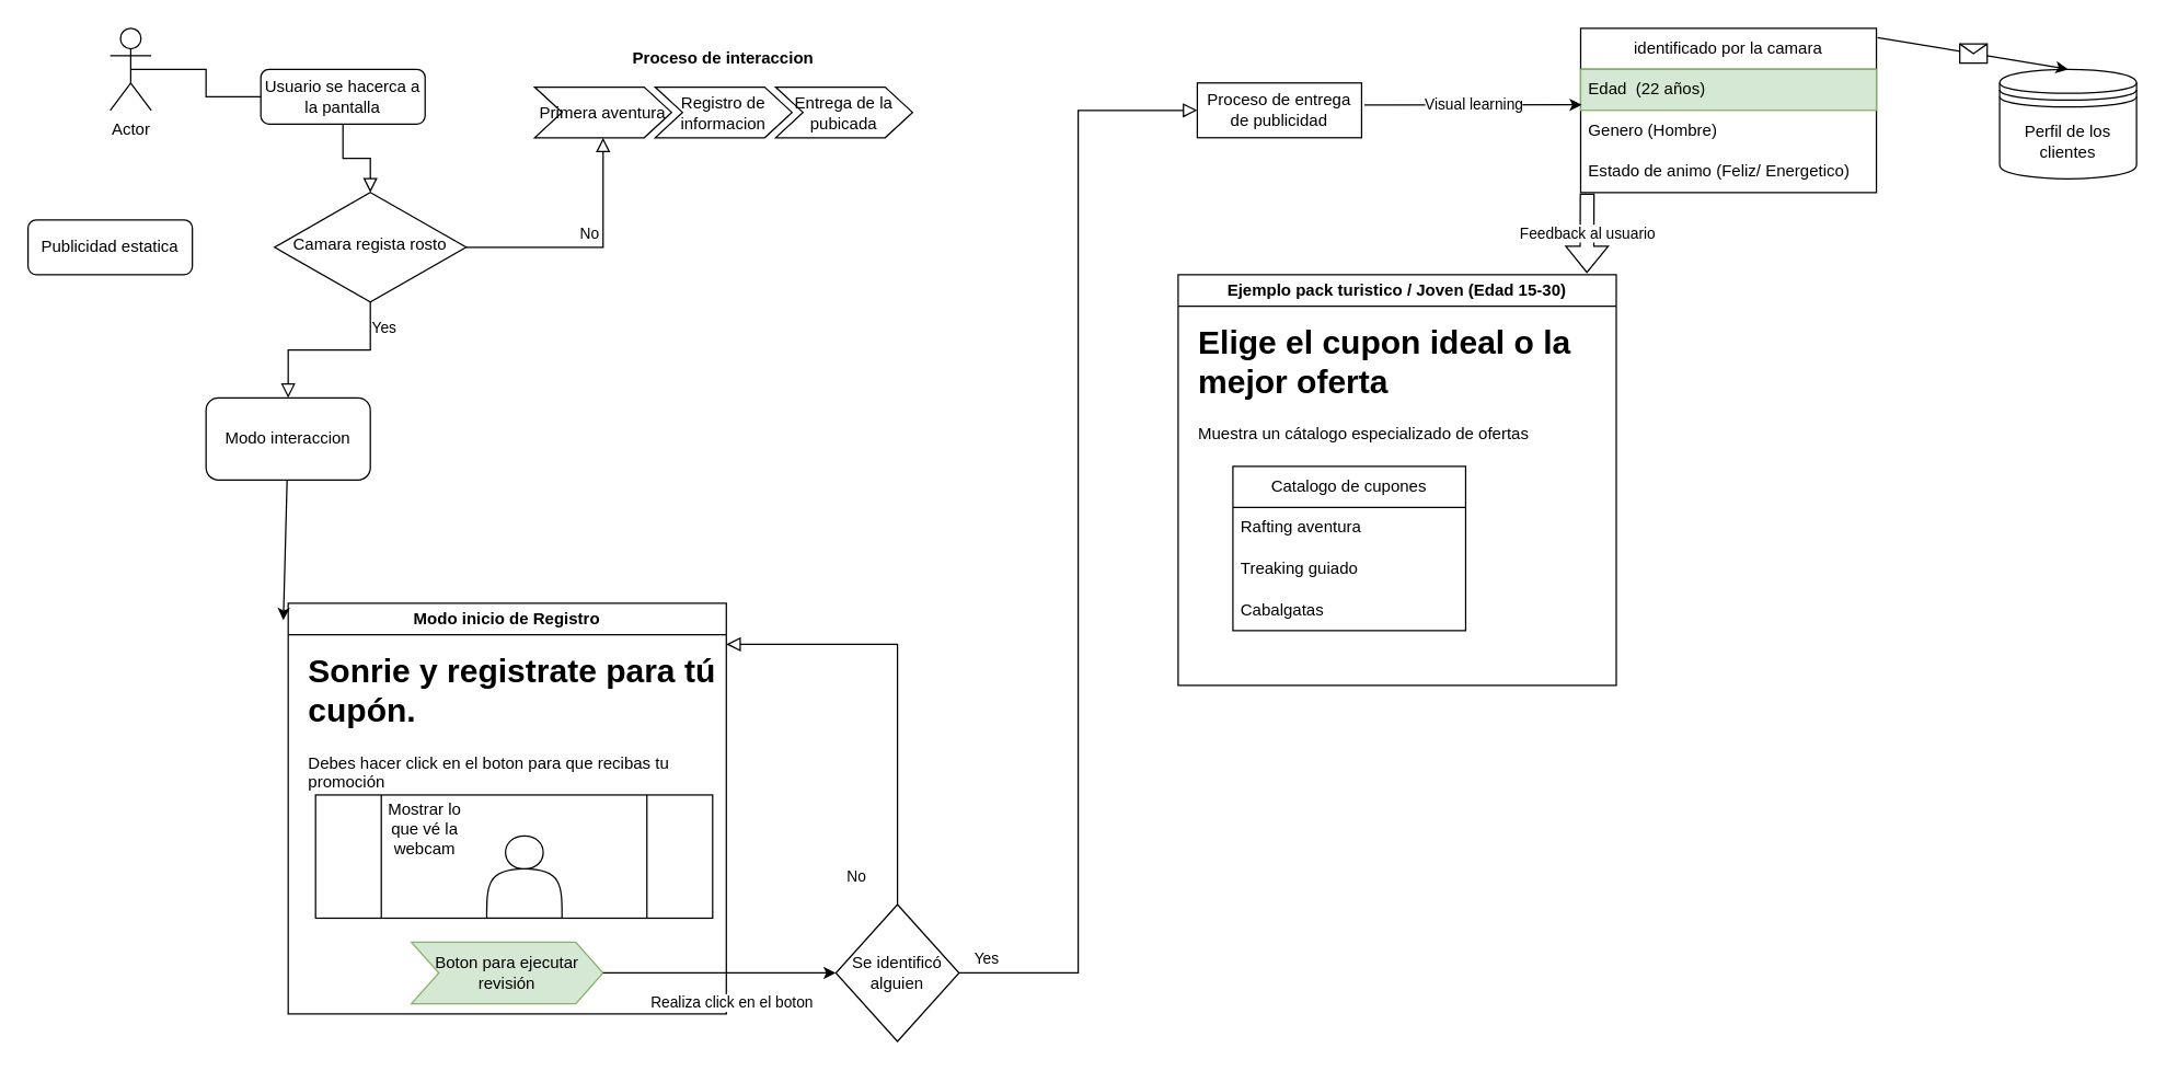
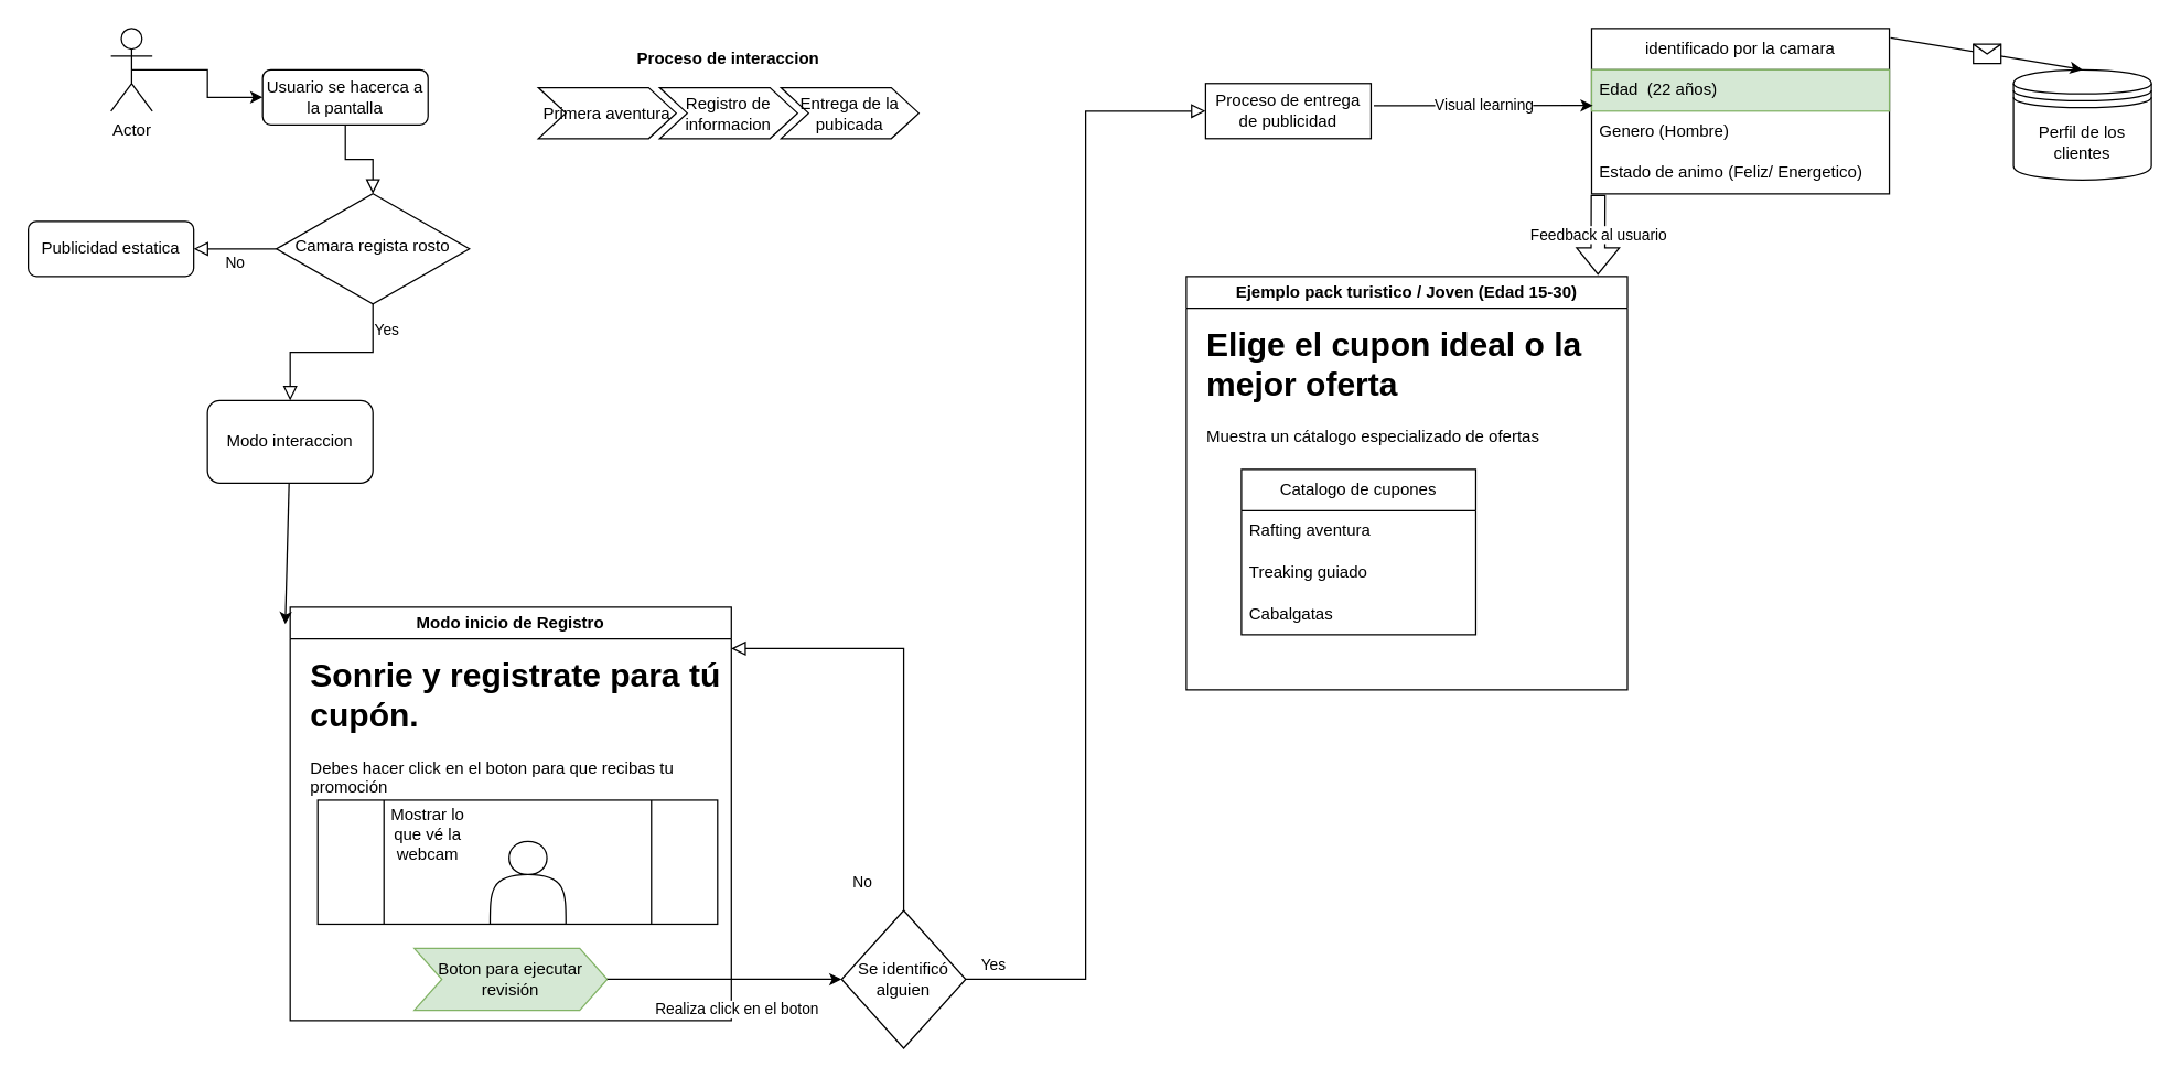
  <mxCell id="0" />
  <mxCell id="1" parent="0" />
  <mxCell id="2" value="" style="rounded=0;html=1;jettySize=auto;orthogonalLoop=1;fontSize=11;endArrow=block;endFill=0;endSize=8;strokeWidth=1;shadow=0;labelBackgroundColor=none;edgeStyle=orthogonalEdgeStyle;" parent="1" source="3" target="6" edge="1"><mxGeometry relative="1" as="geometry" /></mxCell>
  <mxCell id="3" value="Usuario se hacerca a la pantalla" style="rounded=1;whiteSpace=wrap;html=1;fontSize=12;glass=0;strokeWidth=1;shadow=0;" parent="1" vertex="1"><mxGeometry x="190" y="50" width="120" height="40" as="geometry" /></mxCell>
  <mxCell id="4" value="Yes" style="rounded=0;html=1;jettySize=auto;orthogonalLoop=1;fontSize=11;endArrow=block;endFill=0;endSize=8;strokeWidth=1;shadow=0;labelBackgroundColor=none;edgeStyle=orthogonalEdgeStyle;" parent="1" source="6" target="8" edge="1"><mxGeometry x="-0.714" y="10" relative="1" as="geometry"><mxPoint as="offset" /><mxPoint x="250" y="260" as="targetPoint" /></mxGeometry></mxCell>
- <mxCell id="5" value="No" style="edgeStyle=orthogonalEdgeStyle;rounded=0;html=1;jettySize=auto;orthogonalLoop=1;fontSize=11;endArrow=block;endFill=0;endSize=8;strokeWidth=1;shadow=0;labelBackgroundColor=none;" parent="1" source="6" target="37" edge="1"><mxGeometry y="10" relative="1" as="geometry"><mxPoint as="offset" /></mxGeometry></mxCell>
+ <mxCell id="5" value="No" style="edgeStyle=orthogonalEdgeStyle;rounded=0;html=1;jettySize=auto;orthogonalLoop=1;fontSize=11;endArrow=block;endFill=0;endSize=8;strokeWidth=1;shadow=0;labelBackgroundColor=none;" parent="1" source="6" target="7" edge="1"><mxGeometry y="10" relative="1" as="geometry"><mxPoint as="offset" /></mxGeometry></mxCell>
  <mxCell id="6" value="Camara regista rosto" style="rhombus;whiteSpace=wrap;html=1;shadow=0;fontFamily=Helvetica;fontSize=12;align=center;strokeWidth=1;spacing=6;spacingTop=-4;" parent="1" vertex="1"><mxGeometry x="200" y="140" width="140" height="80" as="geometry" /></mxCell>
  <mxCell id="7" value="Publicidad estatica" style="rounded=1;whiteSpace=wrap;html=1;fontSize=12;glass=0;strokeWidth=1;shadow=0;" parent="1" vertex="1"><mxGeometry x="20" y="160" width="120" height="40" as="geometry" /></mxCell>
  <mxCell id="8" value="Modo interaccion" style="rounded=1;whiteSpace=wrap;html=1;" vertex="1" parent="1"><mxGeometry x="150" y="290" width="120" height="60" as="geometry" /></mxCell>
  <mxCell id="9" value="Modo inicio de Registro" style="swimlane;whiteSpace=wrap;html=1;" vertex="1" parent="1"><mxGeometry x="210" y="440" width="320" height="300" as="geometry"><mxRectangle x="120" y="420" width="140" height="30" as="alternateBounds" /></mxGeometry></mxCell>
  <mxCell id="10" value="&lt;h1&gt;&lt;span style=&quot;background-color: initial;&quot;&gt;Sonrie y registrate para tú cupón.&lt;/span&gt;&lt;/h1&gt;&lt;div&gt;&lt;span style=&quot;background-color: initial;&quot;&gt;Debes hacer click en el boton para que recibas tu promoción&lt;/span&gt;&lt;/div&gt;" style="text;html=1;strokeColor=none;fillColor=none;spacing=5;spacingTop=-20;whiteSpace=wrap;overflow=hidden;rounded=0;" vertex="1" parent="9"><mxGeometry x="10" y="30" width="310" height="110" as="geometry" /></mxCell>
  <mxCell id="11" value="Boton para ejecutar revisión" style="shape=step;perimeter=stepPerimeter;whiteSpace=wrap;html=1;fixedSize=1;fillColor=#d5e8d4;strokeColor=#82b366;" vertex="1" parent="9"><mxGeometry x="90" y="247.5" width="140" height="45" as="geometry" /></mxCell>
  <mxCell id="12" value="" style="shape=process;whiteSpace=wrap;html=1;backgroundOutline=1;size=0.167;" vertex="1" parent="9"><mxGeometry x="20" y="140" width="290" height="90" as="geometry" /></mxCell>
  <mxCell id="13" value="Mostrar lo que vé la webcam" style="text;html=1;strokeColor=none;fillColor=none;align=center;verticalAlign=middle;whiteSpace=wrap;rounded=0;" vertex="1" parent="9"><mxGeometry x="70" y="150" width="60" height="30" as="geometry" /></mxCell>
  <mxCell id="14" value="" style="shape=actor;whiteSpace=wrap;html=1;" vertex="1" parent="9"><mxGeometry x="145" y="170" width="55" height="60" as="geometry" /></mxCell>
  <mxCell id="15" value="" style="endArrow=classic;html=1;rounded=0;entryX=-0.011;entryY=0.041;entryDx=0;entryDy=0;entryPerimeter=0;" edge="1" parent="1" source="8" target="9"><mxGeometry width="50" height="50" relative="1" as="geometry"><mxPoint x="340" y="360" as="sourcePoint" /><mxPoint x="344" y="320" as="targetPoint" /></mxGeometry></mxCell>
  <mxCell id="16" value="identificado por la camara" style="swimlane;fontStyle=0;childLayout=stackLayout;horizontal=1;startSize=30;horizontalStack=0;resizeParent=1;resizeParentMax=0;resizeLast=0;collapsible=1;marginBottom=0;whiteSpace=wrap;html=1;" vertex="1" parent="1"><mxGeometry x="1154" y="20" width="216" height="120" as="geometry" /></mxCell>
  <mxCell id="17" value="Edad&amp;nbsp; (22 años)" style="text;strokeColor=#82b366;fillColor=#d5e8d4;align=left;verticalAlign=middle;spacingLeft=4;spacingRight=4;overflow=hidden;points=[[0,0.5],[1,0.5]];portConstraint=eastwest;rotatable=0;whiteSpace=wrap;html=1;" vertex="1" parent="16"><mxGeometry y="30" width="216" height="30" as="geometry" /></mxCell>
  <mxCell id="18" value="Genero (Hombre)" style="text;strokeColor=none;fillColor=none;align=left;verticalAlign=middle;spacingLeft=4;spacingRight=4;overflow=hidden;points=[[0,0.5],[1,0.5]];portConstraint=eastwest;rotatable=0;whiteSpace=wrap;html=1;" vertex="1" parent="16"><mxGeometry y="60" width="216" height="30" as="geometry" /></mxCell>
  <mxCell id="19" value="Estado de animo (Feliz/ Energetico)" style="text;strokeColor=none;fillColor=none;align=left;verticalAlign=middle;spacingLeft=4;spacingRight=4;overflow=hidden;points=[[0,0.5],[1,0.5]];portConstraint=eastwest;rotatable=0;whiteSpace=wrap;html=1;" vertex="1" parent="16"><mxGeometry y="90" width="216" height="30" as="geometry" /></mxCell>
  <mxCell id="20" value="" style="endArrow=classic;html=1;rounded=0;entryX=0.004;entryY=-0.135;entryDx=0;entryDy=0;entryPerimeter=0;exitX=1.017;exitY=0.4;exitDx=0;exitDy=0;exitPerimeter=0;" edge="1" parent="1" source="23" target="18"><mxGeometry relative="1" as="geometry"><mxPoint x="964" y="210" as="sourcePoint" /><mxPoint x="1074" y="450" as="targetPoint" /><Array as="points" /></mxGeometry></mxCell>
  <mxCell id="21" value="Visual learning" style="edgeLabel;resizable=0;html=1;align=center;verticalAlign=middle;" connectable="0" vertex="1" parent="20"><mxGeometry relative="1" as="geometry" /></mxCell>
  <mxCell id="22" value="Se identificó alguien" style="rhombus;whiteSpace=wrap;html=1;" vertex="1" parent="1"><mxGeometry x="610" y="660" width="90" height="100" as="geometry" /></mxCell>
  <mxCell id="23" value="Proceso de entrega de publicidad" style="whiteSpace=wrap;html=1;rounded=0;" vertex="1" parent="1"><mxGeometry x="874" y="60" width="120" height="40" as="geometry" /></mxCell>
  <mxCell id="24" value="No" style="edgeStyle=orthogonalEdgeStyle;rounded=0;html=1;jettySize=auto;orthogonalLoop=1;fontSize=11;endArrow=block;endFill=0;endSize=8;strokeWidth=1;shadow=0;labelBackgroundColor=none;entryX=1;entryY=0;entryDx=0;entryDy=0;exitX=0.5;exitY=0;exitDx=0;exitDy=0;" edge="1" parent="1" source="22" target="10"><mxGeometry x="-0.873" y="30" relative="1" as="geometry"><mxPoint as="offset" /><mxPoint x="210" y="190" as="sourcePoint" /><mxPoint x="150" y="190" as="targetPoint" /><Array as="points"><mxPoint x="655" y="470" /></Array></mxGeometry></mxCell>
  <mxCell id="25" value="Ejemplo pack turistico / Joven (Edad 15-30)" style="swimlane;whiteSpace=wrap;html=1;" vertex="1" parent="1"><mxGeometry x="860" y="200" width="320" height="300" as="geometry"><mxRectangle x="120" y="420" width="140" height="30" as="alternateBounds" /></mxGeometry></mxCell>
  <mxCell id="26" value="&lt;h1&gt;Elige el cupon ideal o la mejor oferta&lt;br&gt;&lt;/h1&gt;&lt;div&gt;&lt;span style=&quot;background-color: initial;&quot;&gt;Muestra un cátalogo especializado de ofertas&lt;/span&gt;&lt;/div&gt;" style="text;html=1;strokeColor=none;fillColor=none;spacing=5;spacingTop=-20;whiteSpace=wrap;overflow=hidden;rounded=0;" vertex="1" parent="25"><mxGeometry x="10" y="30" width="290" height="100" as="geometry" /></mxCell>
  <mxCell id="27" value="Catalogo de cupones" style="swimlane;fontStyle=0;childLayout=stackLayout;horizontal=1;startSize=30;horizontalStack=0;resizeParent=1;resizeParentMax=0;resizeLast=0;collapsible=1;marginBottom=0;whiteSpace=wrap;html=1;" vertex="1" parent="25"><mxGeometry x="40" y="140" width="170" height="120" as="geometry" /></mxCell>
  <mxCell id="28" value="Rafting aventura" style="text;strokeColor=none;fillColor=none;align=left;verticalAlign=middle;spacingLeft=4;spacingRight=4;overflow=hidden;points=[[0,0.5],[1,0.5]];portConstraint=eastwest;rotatable=0;whiteSpace=wrap;html=1;" vertex="1" parent="27"><mxGeometry y="30" width="170" height="30" as="geometry" /></mxCell>
  <mxCell id="29" value="Treaking guiado" style="text;strokeColor=none;fillColor=none;align=left;verticalAlign=middle;spacingLeft=4;spacingRight=4;overflow=hidden;points=[[0,0.5],[1,0.5]];portConstraint=eastwest;rotatable=0;whiteSpace=wrap;html=1;" vertex="1" parent="27"><mxGeometry y="60" width="170" height="30" as="geometry" /></mxCell>
  <mxCell id="30" value="Cabalgatas" style="text;strokeColor=none;fillColor=none;align=left;verticalAlign=middle;spacingLeft=4;spacingRight=4;overflow=hidden;points=[[0,0.5],[1,0.5]];portConstraint=eastwest;rotatable=0;whiteSpace=wrap;html=1;" vertex="1" parent="27"><mxGeometry y="90" width="170" height="30" as="geometry" /></mxCell>
  <mxCell id="31" value="Perfil de los clientes" style="shape=datastore;whiteSpace=wrap;html=1;" vertex="1" parent="1"><mxGeometry x="1460" y="50" width="100" height="80" as="geometry" /></mxCell>
  <mxCell id="32" value="" style="endArrow=classic;html=1;rounded=0;entryX=0.5;entryY=0;entryDx=0;entryDy=0;exitX=1.004;exitY=0.057;exitDx=0;exitDy=0;exitPerimeter=0;" edge="1" parent="1" source="16" target="31"><mxGeometry relative="1" as="geometry"><mxPoint x="1374" y="80" as="sourcePoint" /><mxPoint x="714" y="250" as="targetPoint" /></mxGeometry></mxCell>
  <mxCell id="33" value="" style="shape=message;html=1;outlineConnect=0;" vertex="1" parent="32"><mxGeometry width="20" height="14" relative="1" as="geometry"><mxPoint x="-10" y="-7" as="offset" /></mxGeometry></mxCell>
- <mxCell id="34" style="edgeStyle=orthogonalEdgeStyle;rounded=0;orthogonalLoop=1;jettySize=auto;html=1;exitX=0.5;exitY=0.5;exitDx=0;exitDy=0;exitPerimeter=0;endArrow=none;" edge="1" parent="1" source="35" target="3"><mxGeometry relative="1" as="geometry" /></mxCell>
+ <mxCell id="34" style="edgeStyle=orthogonalEdgeStyle;rounded=0;orthogonalLoop=1;jettySize=auto;html=1;exitX=0.5;exitY=0.5;exitDx=0;exitDy=0;exitPerimeter=0;" edge="1" parent="1" source="35" target="3"><mxGeometry relative="1" as="geometry" /></mxCell>
  <mxCell id="35" value="Actor" style="shape=umlActor;verticalLabelPosition=bottom;verticalAlign=top;html=1;outlineConnect=0;" vertex="1" parent="1"><mxGeometry x="80" y="20" width="30" height="60" as="geometry" /></mxCell>
  <mxCell id="36" value="Proceso de interaccion" style="swimlane;childLayout=stackLayout;horizontal=1;fillColor=none;horizontalStack=1;resizeParent=1;resizeParentMax=0;resizeLast=0;collapsible=0;strokeColor=none;stackBorder=10;stackSpacing=-12;resizable=1;align=center;points=[];whiteSpace=wrap;html=1;" vertex="1" parent="1"><mxGeometry x="380" y="30" width="296" height="80" as="geometry" /></mxCell>
  <mxCell id="37" value="Primera aventura" style="shape=step;perimeter=stepPerimeter;fixedSize=1;points=[];whiteSpace=wrap;html=1;" vertex="1" parent="36"><mxGeometry x="10" y="33" width="100" height="37" as="geometry" /></mxCell>
  <mxCell id="38" value="Registro de informacion" style="shape=step;perimeter=stepPerimeter;fixedSize=1;points=[];whiteSpace=wrap;html=1;" vertex="1" parent="36"><mxGeometry x="98" y="33" width="100" height="37" as="geometry" /></mxCell>
  <mxCell id="39" value="Entrega de la pubicada" style="shape=step;perimeter=stepPerimeter;fixedSize=1;points=[];whiteSpace=wrap;html=1;" vertex="1" parent="36"><mxGeometry x="186" y="33" width="100" height="37" as="geometry" /></mxCell>
  <mxCell id="40" value="" style="endArrow=classic;html=1;rounded=0;entryX=0;entryY=0.5;entryDx=0;entryDy=0;exitX=1;exitY=0.5;exitDx=0;exitDy=0;" edge="1" parent="1" source="11" target="22"><mxGeometry relative="1" as="geometry"><mxPoint x="510" y="710" as="sourcePoint" /><mxPoint x="700" y="710" as="targetPoint" /></mxGeometry></mxCell>
  <mxCell id="41" value="Realiza click en el boton" style="edgeLabel;resizable=0;html=1;align=center;verticalAlign=middle;" connectable="0" vertex="1" parent="40"><mxGeometry relative="1" as="geometry"><mxPoint x="8" y="21" as="offset" /></mxGeometry></mxCell>
  <mxCell id="42" value="Yes" style="rounded=0;html=1;jettySize=auto;orthogonalLoop=1;fontSize=11;endArrow=block;endFill=0;endSize=8;strokeWidth=1;shadow=0;labelBackgroundColor=none;edgeStyle=orthogonalEdgeStyle;exitX=1;exitY=0.5;exitDx=0;exitDy=0;entryX=0;entryY=0.5;entryDx=0;entryDy=0;" edge="1" parent="1" source="22" target="23"><mxGeometry x="-0.95" y="10" relative="1" as="geometry"><mxPoint as="offset" /><mxPoint x="850" y="470" as="sourcePoint" /><mxPoint x="790" y="540" as="targetPoint" /></mxGeometry></mxCell>
  <mxCell id="43" value="Feedback al usuario" style="shape=flexArrow;endArrow=classic;html=1;rounded=0;exitX=0.022;exitY=1.026;exitDx=0;exitDy=0;exitPerimeter=0;entryX=0.933;entryY=-0.004;entryDx=0;entryDy=0;entryPerimeter=0;" edge="1" parent="1" source="19" target="25"><mxGeometry width="50" height="50" relative="1" as="geometry"><mxPoint x="1210" y="190" as="sourcePoint" /><mxPoint x="1260" y="140" as="targetPoint" /></mxGeometry></mxCell>
